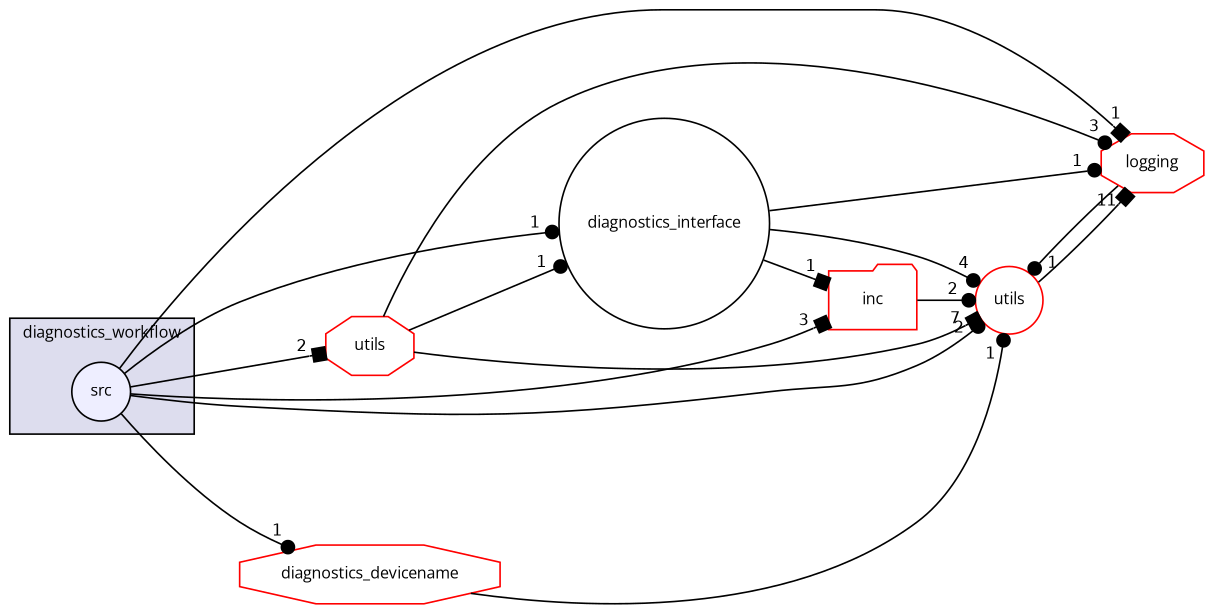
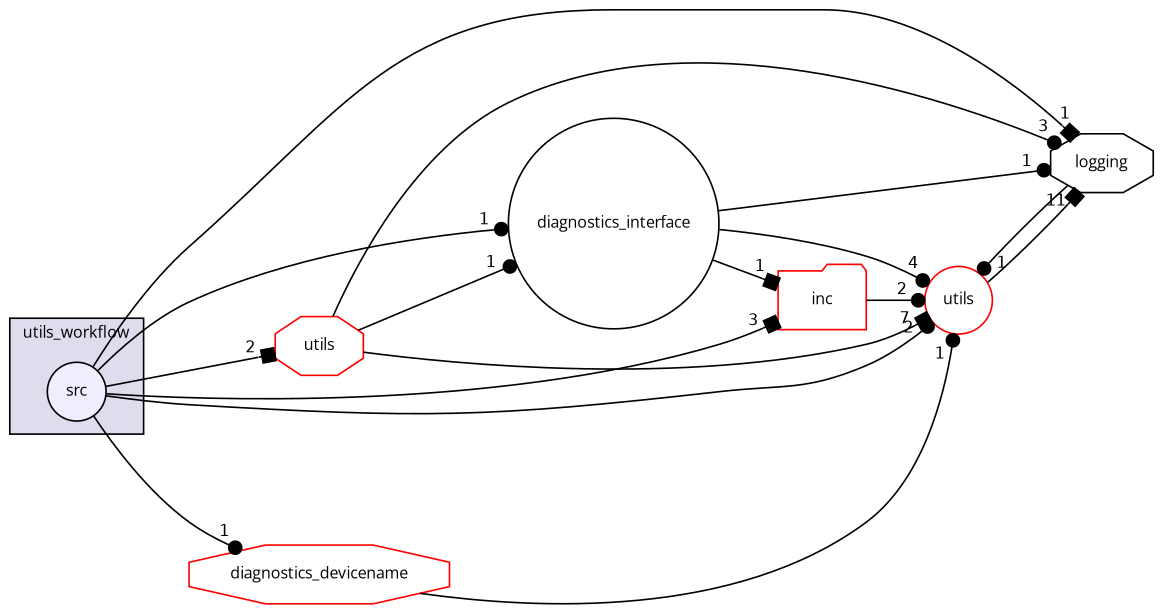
  digraph {
    compound=true
    fontname="Open Sans"
    rankdir=LR
    node [fillcolor=white fontname="Open Sans" fontsize=10 shape=circle style=filled color=red]
    edge [arrowhead=dot fontname="Open Sans" headlabel=1 labeldistance=1.5 labelfontname=Helvetica labelfontsize=10]
    n1 [fillcolor="#eeeeff" label=src pencolor=black color=""]
    n2 [color=black label=diagnostics_interface]
    n3 [label=utils shape=octagon]
    n4 [label=diagnostics_devicename shape=octagon]
    n5 [label=inc shape=folder fillcolor="" style=""]
-   n6 [label=logging shape=octagon]
+   n6 [color=black label=logging shape=octagon]
    n7 [label=utils]
    subgraph cluster_1 {
      bgcolor="#ddddee"
      fontsize=10
-     label=diagnostics_workflow
+     label=utils_workflow
      pencolor=black
      n1
    }
    n1 -> n2
    n1 -> n3 [arrowhead=box headlabel=2]
    n1 -> n4
    n1 -> n5 [arrowhead=box headlabel=3]
    n1 -> n6 [arrowhead=box]
    n1 -> n7 [headlabel=2]
    n2 -> n5 [arrowhead=box]
    n2 -> n6
    n2 -> n7 [headlabel=4]
    n3 -> n2
    n3 -> n6 [headlabel=3]
    n3 -> n7 [arrowhead=box headlabel=7]
    n4 -> n7
    n5 -> n7 [headlabel=2]
    n6 -> n7
    n7 -> n6 [arrowhead=box headlabel=11]
  }
